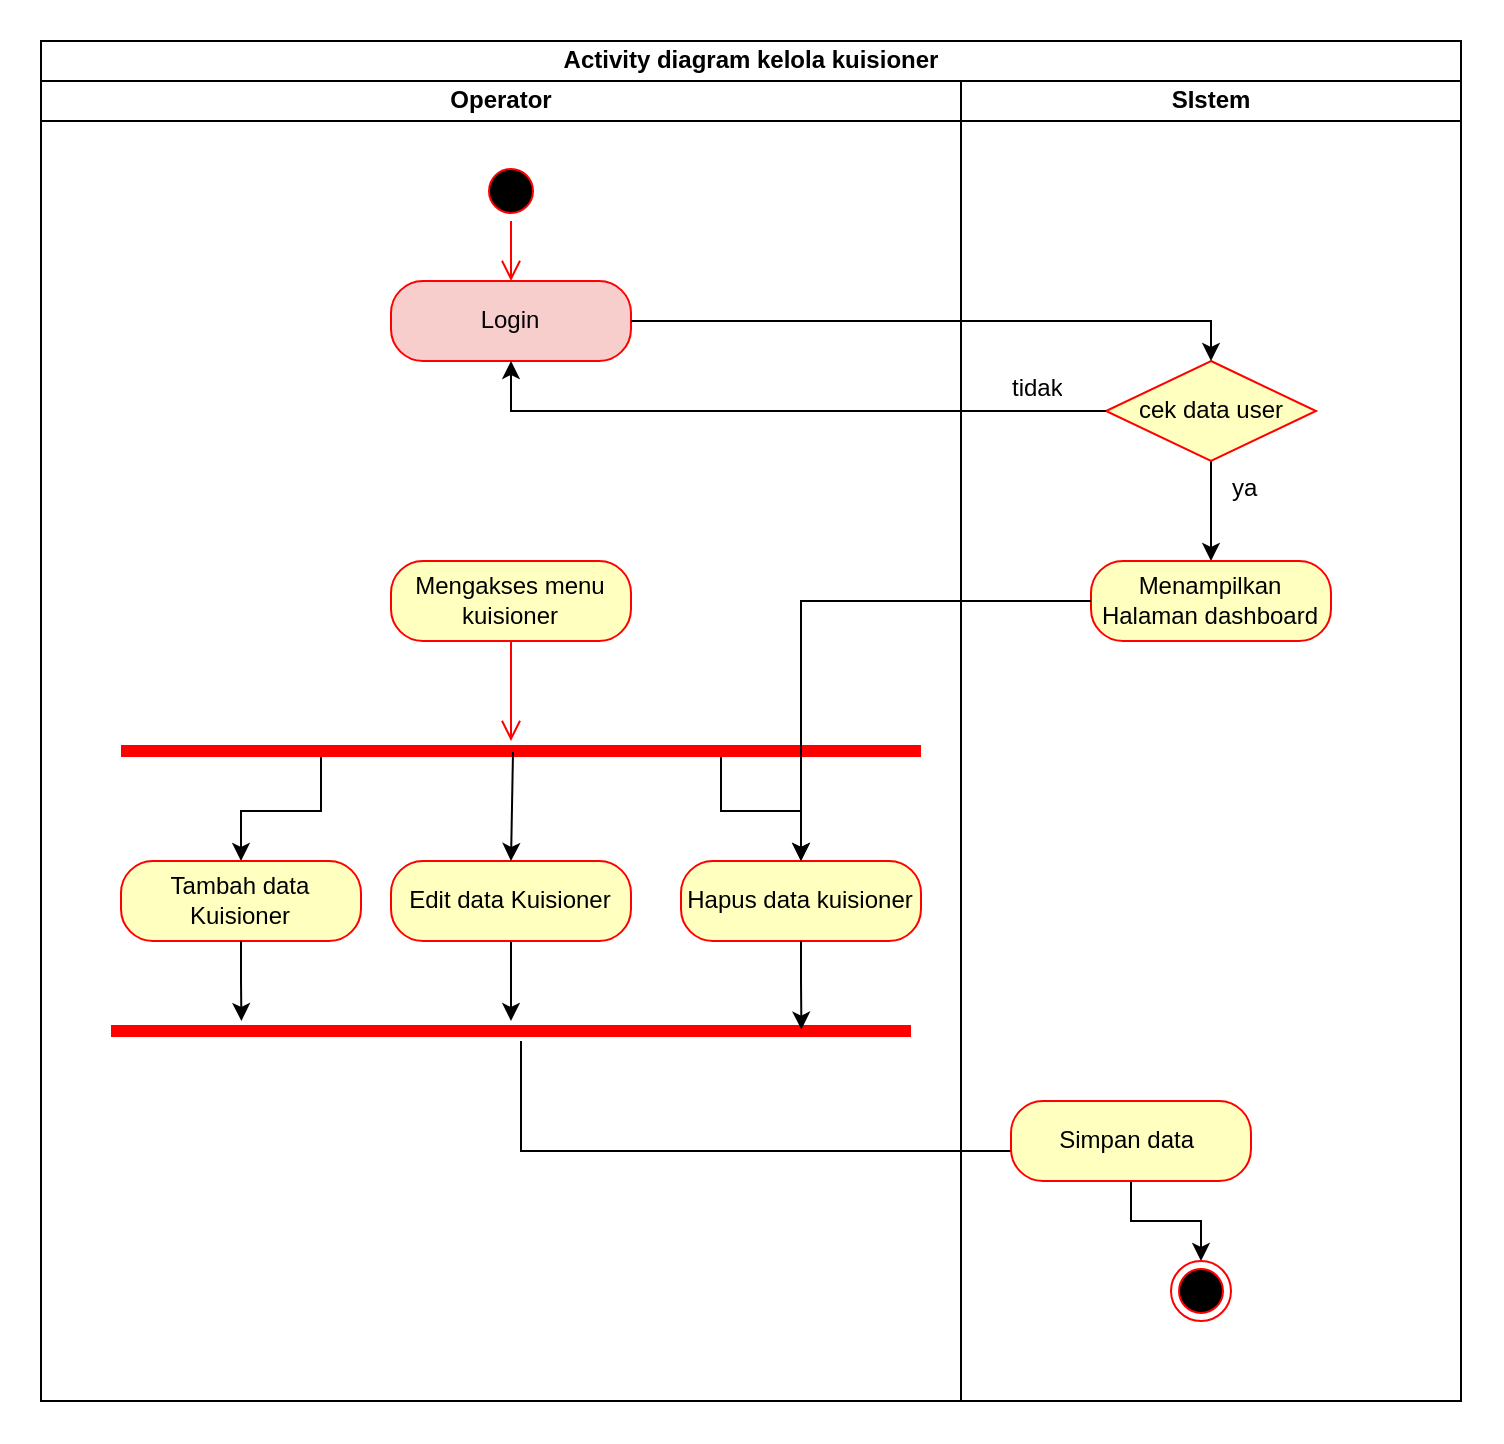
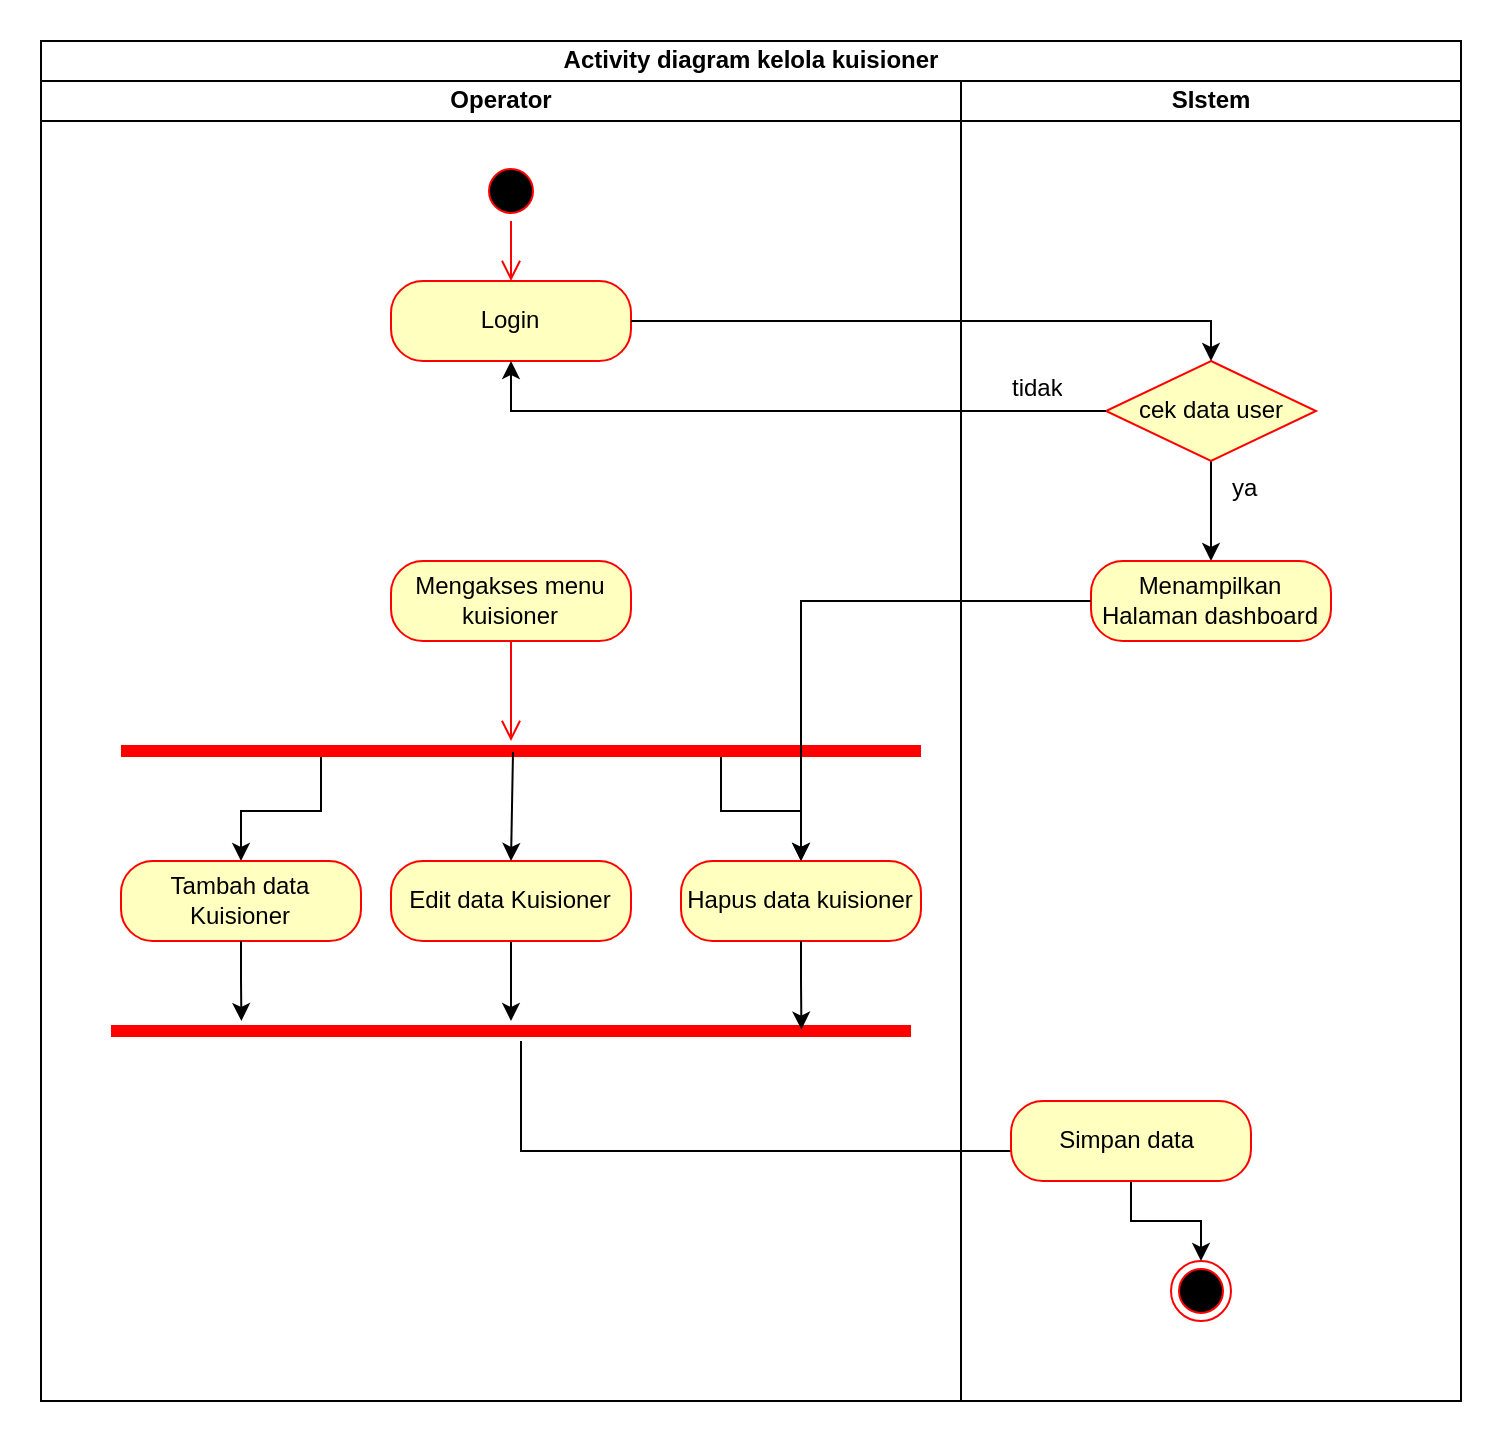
  <mxCell id="0" />
  <mxCell id="1" parent="0" />
  <mxCell id="2" value="Activity diagram kelola kuisioner" style="swimlane;childLayout=stackLayout;resizeParent=1;resizeParentMax=0;startSize=20;html=1;" parent="1" vertex="1"><mxGeometry x="20" y="20" width="710" height="680" as="geometry" /></mxCell>
  <mxCell id="3" value="Operator" style="swimlane;startSize=20;html=1;" parent="2" vertex="1"><mxGeometry y="20" width="460" height="660" as="geometry" /></mxCell>
  <mxCell id="4" value="" style="ellipse;html=1;shape=startState;fillColor=#000000;strokeColor=#ff0000;" parent="3" vertex="1"><mxGeometry x="220.0" y="40" width="30" height="30" as="geometry" /></mxCell>
  <mxCell id="5" value="" style="edgeStyle=orthogonalEdgeStyle;html=1;verticalAlign=bottom;endArrow=open;endSize=8;strokeColor=#ff0000;rounded=0;" parent="3" source="4" edge="1"><mxGeometry relative="1" as="geometry"><mxPoint x="235.0" y="100" as="targetPoint" /></mxGeometry></mxCell>
- <mxCell id="6" value="Login" style="rounded=1;whiteSpace=wrap;html=1;arcSize=40;fontColor=#000000;fillColor=#f8cecc;strokeColor=#ff0000;" parent="3" vertex="1"><mxGeometry x="175.0" y="100" width="120" height="40" as="geometry" /></mxCell>
+ <mxCell id="6" value="Login" style="rounded=1;whiteSpace=wrap;html=1;arcSize=40;fontColor=#000000;fillColor=#ffffc0;strokeColor=#ff0000;" parent="3" vertex="1"><mxGeometry x="175.0" y="100" width="120" height="40" as="geometry" /></mxCell>
  <mxCell id="7" value="Mengakses menu kuisioner" style="rounded=1;whiteSpace=wrap;html=1;arcSize=40;fontColor=#000000;fillColor=#ffffc0;strokeColor=#ff0000;" parent="3" vertex="1"><mxGeometry x="175.0" y="240" width="120" height="40" as="geometry" /></mxCell>
  <mxCell id="8" style="edgeStyle=orthogonalEdgeStyle;rounded=0;orthogonalLoop=1;jettySize=auto;html=1;exitX=0.25;exitY=0.5;exitDx=0;exitDy=0;exitPerimeter=0;entryX=0.5;entryY=0;entryDx=0;entryDy=0;" parent="3" source="10" target="12" edge="1"><mxGeometry relative="1" as="geometry" /></mxCell>
  <mxCell id="9" style="edgeStyle=orthogonalEdgeStyle;rounded=0;orthogonalLoop=1;jettySize=auto;html=1;exitX=0.75;exitY=0.5;exitDx=0;exitDy=0;exitPerimeter=0;entryX=0.5;entryY=0;entryDx=0;entryDy=0;" parent="3" source="10" target="15" edge="1"><mxGeometry relative="1" as="geometry" /></mxCell>
  <mxCell id="10" value="" style="shape=line;html=1;strokeWidth=6;strokeColor=#ff0000;" parent="3" vertex="1"><mxGeometry x="40" y="330" width="400" height="10" as="geometry" /></mxCell>
  <mxCell id="11" value="" style="edgeStyle=orthogonalEdgeStyle;html=1;verticalAlign=bottom;endArrow=open;endSize=8;strokeColor=#ff0000;rounded=0;" parent="3" source="7" edge="1"><mxGeometry relative="1" as="geometry"><mxPoint x="235.0" y="330" as="targetPoint" /></mxGeometry></mxCell>
  <mxCell id="12" value="Tambah data Kuisioner" style="rounded=1;whiteSpace=wrap;html=1;arcSize=40;fontColor=#000000;fillColor=#ffffc0;strokeColor=#ff0000;" parent="3" vertex="1"><mxGeometry x="40.0" y="390" width="120" height="40" as="geometry" /></mxCell>
  <mxCell id="13" style="edgeStyle=orthogonalEdgeStyle;rounded=0;orthogonalLoop=1;jettySize=auto;html=1;exitX=0.5;exitY=1;exitDx=0;exitDy=0;" parent="3" source="14" target="17" edge="1"><mxGeometry relative="1" as="geometry" /></mxCell>
  <mxCell id="14" value="Edit data Kuisioner" style="rounded=1;whiteSpace=wrap;html=1;arcSize=40;fontColor=#000000;fillColor=#ffffc0;strokeColor=#ff0000;" parent="3" vertex="1"><mxGeometry x="175.0" y="390" width="120" height="40" as="geometry" /></mxCell>
  <mxCell id="15" value="Hapus data kuisioner" style="rounded=1;whiteSpace=wrap;html=1;arcSize=40;fontColor=#000000;fillColor=#ffffc0;strokeColor=#ff0000;" parent="3" vertex="1"><mxGeometry x="320.0" y="390" width="120" height="40" as="geometry" /></mxCell>
  <mxCell id="16" value="" style="endArrow=classic;html=1;rounded=0;entryX=0.5;entryY=0;entryDx=0;entryDy=0;exitX=0.49;exitY=0.547;exitDx=0;exitDy=0;exitPerimeter=0;" parent="3" source="10" target="14" edge="1"><mxGeometry width="50" height="50" relative="1" as="geometry"><mxPoint x="190.0" y="360" as="sourcePoint" /><mxPoint x="240.0" y="310" as="targetPoint" /></mxGeometry></mxCell>
  <mxCell id="17" value="" style="shape=line;html=1;strokeWidth=6;strokeColor=#ff0000;" parent="3" vertex="1"><mxGeometry x="35" y="470" width="400" height="10" as="geometry" /></mxCell>
  <mxCell id="18" style="edgeStyle=orthogonalEdgeStyle;rounded=0;orthogonalLoop=1;jettySize=auto;html=1;exitX=0.5;exitY=1;exitDx=0;exitDy=0;entryX=0.163;entryY=0;entryDx=0;entryDy=0;entryPerimeter=0;" parent="3" source="12" target="17" edge="1"><mxGeometry relative="1" as="geometry" /></mxCell>
  <mxCell id="19" style="edgeStyle=orthogonalEdgeStyle;rounded=0;orthogonalLoop=1;jettySize=auto;html=1;exitX=0.5;exitY=1;exitDx=0;exitDy=0;entryX=0.863;entryY=0.429;entryDx=0;entryDy=0;entryPerimeter=0;" parent="3" source="15" target="17" edge="1"><mxGeometry relative="1" as="geometry" /></mxCell>
  <mxCell id="20" style="edgeStyle=elbowEdgeStyle;rounded=0;orthogonalLoop=1;jettySize=auto;html=1;exitX=0.25;exitY=0.5;exitDx=0;exitDy=0;exitPerimeter=0;elbow=vertical;" parent="3" edge="1"><mxGeometry relative="1" as="geometry"><mxPoint x="240.0" y="480" as="sourcePoint" /><mxPoint x="520.0" y="535" as="targetPoint" /><Array as="points"><mxPoint x="445" y="535" /></Array></mxGeometry></mxCell>
  <mxCell id="21" value="SIstem" style="swimlane;startSize=20;html=1;" parent="2" vertex="1"><mxGeometry x="460" y="20" width="250" height="660" as="geometry" /></mxCell>
  <mxCell id="22" style="edgeStyle=orthogonalEdgeStyle;rounded=0;orthogonalLoop=1;jettySize=auto;html=1;exitX=0.5;exitY=1;exitDx=0;exitDy=0;" parent="21" source="23" edge="1"><mxGeometry relative="1" as="geometry"><mxPoint x="125.0" y="240" as="targetPoint" /></mxGeometry></mxCell>
  <mxCell id="23" value="cek data user" style="rhombus;whiteSpace=wrap;html=1;fontColor=#000000;fillColor=#ffffc0;strokeColor=#ff0000;" parent="21" vertex="1"><mxGeometry x="72.5" y="140" width="105" height="50" as="geometry" /></mxCell>
  <mxCell id="24" value="ya" style="text;strokeColor=none;fillColor=none;spacingLeft=4;spacingRight=4;overflow=hidden;rotatable=0;points=[[0,0.5],[1,0.5]];portConstraint=eastwest;fontSize=12;whiteSpace=wrap;html=1;" parent="21" vertex="1"><mxGeometry x="130.0" y="190" width="40" height="30" as="geometry" /></mxCell>
  <mxCell id="25" value="tidak" style="text;strokeColor=none;fillColor=none;spacingLeft=4;spacingRight=4;overflow=hidden;rotatable=0;points=[[0,0.5],[1,0.5]];portConstraint=eastwest;fontSize=12;whiteSpace=wrap;html=1;" parent="21" vertex="1"><mxGeometry x="20.0" y="140" width="40" height="30" as="geometry" /></mxCell>
  <mxCell id="26" value="Menampilkan Halaman dashboard" style="rounded=1;whiteSpace=wrap;html=1;arcSize=40;fontColor=#000000;fillColor=#ffffc0;strokeColor=#ff0000;" parent="21" vertex="1"><mxGeometry x="65.0" y="240" width="120" height="40" as="geometry" /></mxCell>
  <mxCell id="27" style="edgeStyle=orthogonalEdgeStyle;rounded=0;orthogonalLoop=1;jettySize=auto;html=1;exitX=0.5;exitY=1;exitDx=0;exitDy=0;entryX=0.5;entryY=0;entryDx=0;entryDy=0;" parent="21" source="28" target="29" edge="1"><mxGeometry relative="1" as="geometry" /></mxCell>
  <mxCell id="28" value="Simpan data&amp;nbsp;" style="rounded=1;whiteSpace=wrap;html=1;arcSize=40;fontColor=#000000;fillColor=#ffffc0;strokeColor=#ff0000;" parent="21" vertex="1"><mxGeometry x="25" y="510" width="120" height="40" as="geometry" /></mxCell>
  <mxCell id="29" value="" style="ellipse;html=1;shape=endState;fillColor=#000000;strokeColor=#ff0000;" parent="21" vertex="1"><mxGeometry x="105.0" y="590" width="30" height="30" as="geometry" /></mxCell>
  <mxCell id="30" style="edgeStyle=orthogonalEdgeStyle;rounded=0;orthogonalLoop=1;jettySize=auto;html=1;exitX=1;exitY=0.5;exitDx=0;exitDy=0;entryX=0.5;entryY=0;entryDx=0;entryDy=0;" parent="2" source="6" target="23" edge="1"><mxGeometry relative="1" as="geometry" /></mxCell>
  <mxCell id="31" style="edgeStyle=orthogonalEdgeStyle;rounded=0;orthogonalLoop=1;jettySize=auto;html=1;exitX=0;exitY=0.5;exitDx=0;exitDy=0;entryX=0.5;entryY=1;entryDx=0;entryDy=0;" parent="2" source="23" target="6" edge="1"><mxGeometry relative="1" as="geometry" /></mxCell>
  <mxCell id="32" style="edgeStyle=orthogonalEdgeStyle;rounded=0;orthogonalLoop=1;jettySize=auto;html=1;exitX=0;exitY=0.5;exitDx=0;exitDy=0;" parent="2" source="26" target="15" edge="1"><mxGeometry relative="1" as="geometry" /></mxCell>
